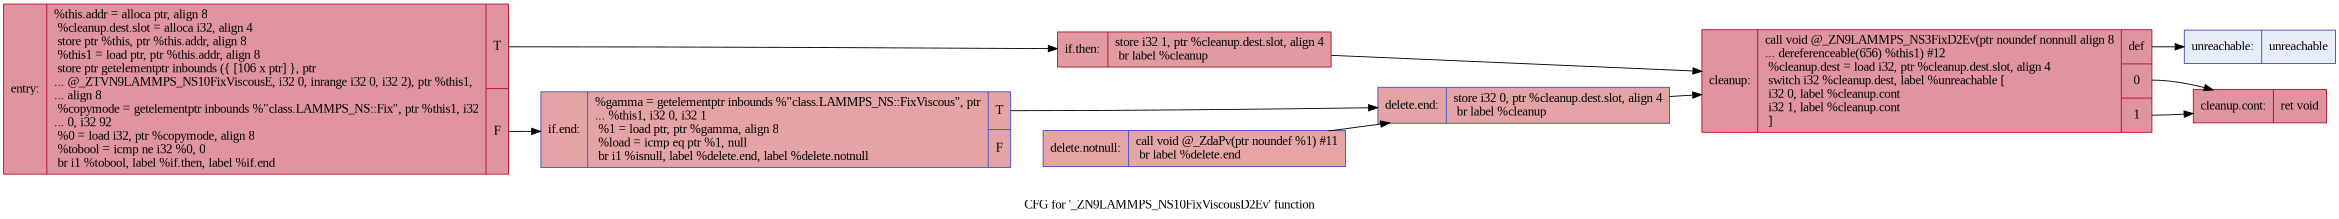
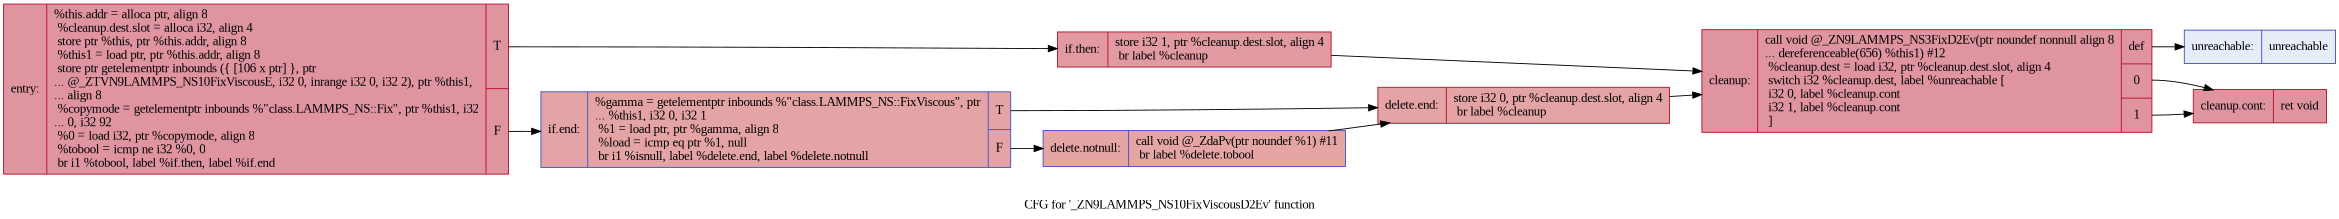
  digraph {
    fontname="Liberation Serif"
    label="CFG for '_ZN9LAMMPS_NS10FixViscousD2Ev' function"
    rankdir=LR
    node [color="#b70d28ff" fillcolor="#b70d2870" fontname="Liberation Serif" shape=record style=filled]
    edge [fontname="Liberation Serif"]
    n1 [label="{entry:\l|  %this.addr = alloca ptr, align 8\l  %cleanup.dest.slot = alloca i32, align 4\l  store ptr %this, ptr %this.addr, align 8\l  %this1 = load ptr, ptr %this.addr, align 8\l  store ptr getelementptr inbounds (\{ [106 x ptr] \}, ptr\l... @_ZTVN9LAMMPS_NS10FixViscousE, i32 0, inrange i32 0, i32 2), ptr %this1,\l... align 8\l  %copymode = getelementptr inbounds %\"class.LAMMPS_NS::Fix\", ptr %this1, i32\l... 0, i32 92\l  %0 = load i32, ptr %copymode, align 8\l  %tobool = icmp ne i32 %0, 0\l  br i1 %tobool, label %if.then, label %if.end\l|{<s0>T|<s1>F}}"]
    n2 [fillcolor="#bb1b2c70" label="{if.then:\l|  store i32 1, ptr %cleanup.dest.slot, align 4\l  br label %cleanup\l}"]
    n3 [color="#3d50c3ff" fillcolor="#c32e3170" label="{if.end:\l|  %gamma = getelementptr inbounds %\"class.LAMMPS_NS::FixViscous\", ptr\l... %this1, i32 0, i32 1\l  %1 = load ptr, ptr %gamma, align 8\l  %load = icmp eq ptr %1, null\l  br i1 %isnull, label %delete.end, label %delete.notnull\l|{<s0>T|<s1>F}}"]
    n4 [label="{cleanup:\l|  call void @_ZN9LAMMPS_NS3FixD2Ev(ptr noundef nonnull align 8\l... dereferenceable(656) %this1) #12\l  %cleanup.dest = load i32, ptr %cleanup.dest.slot, align 4\l  switch i32 %cleanup.dest, label %unreachable [\l    i32 0, label %cleanup.cont\l    i32 1, label %cleanup.cont\l  ]\l|{<s0>def|<s1>0|<s2>1}}"]
-   n5 [color="#3d50c3ff" fillcolor="#c32e3170" label="{delete.end:\l|  store i32 0, ptr %cleanup.dest.slot, align 4\l  br label %cleanup\l}"]
-   n6 [color="#3d50c3ff" fillcolor="#c5333470" label="{delete.notnull:\l|  call void @_ZdaPv(ptr noundef %1) #11\l  br label %delete.end\l}"]
+   n5 [fillcolor="#c32e3170" label="{delete.end:\l|  store i32 0, ptr %cleanup.dest.slot, align 4\l  br label %cleanup\l}"]
+   n6 [color="#3d50c3ff" fillcolor="#c5333470" label="{delete.notnull:\l|  call void @_ZdaPv(ptr noundef %1) #11\l  br label %delete.tobool\l}"]
    n7 [color="#3d50c3ff" fillcolor="#c7d7f070" label="{unreachable:\l|  unreachable\l}"]
    n8 [label="{cleanup.cont:\l|  ret void\l}"]
    n1 -> n2 [tailport=s0]
    n1 -> n3 [tailport=s1]
    n2 -> n4
    n3 -> n5 [tailport=s0]
+   n3 -> n6 [tailport=s1]
    n4 -> n7 [tailport=s0]
    n4 -> n8 [tailport=s1]
    n4 -> n8 [tailport=s2]
    n5 -> n4
    n6 -> n5
  }
